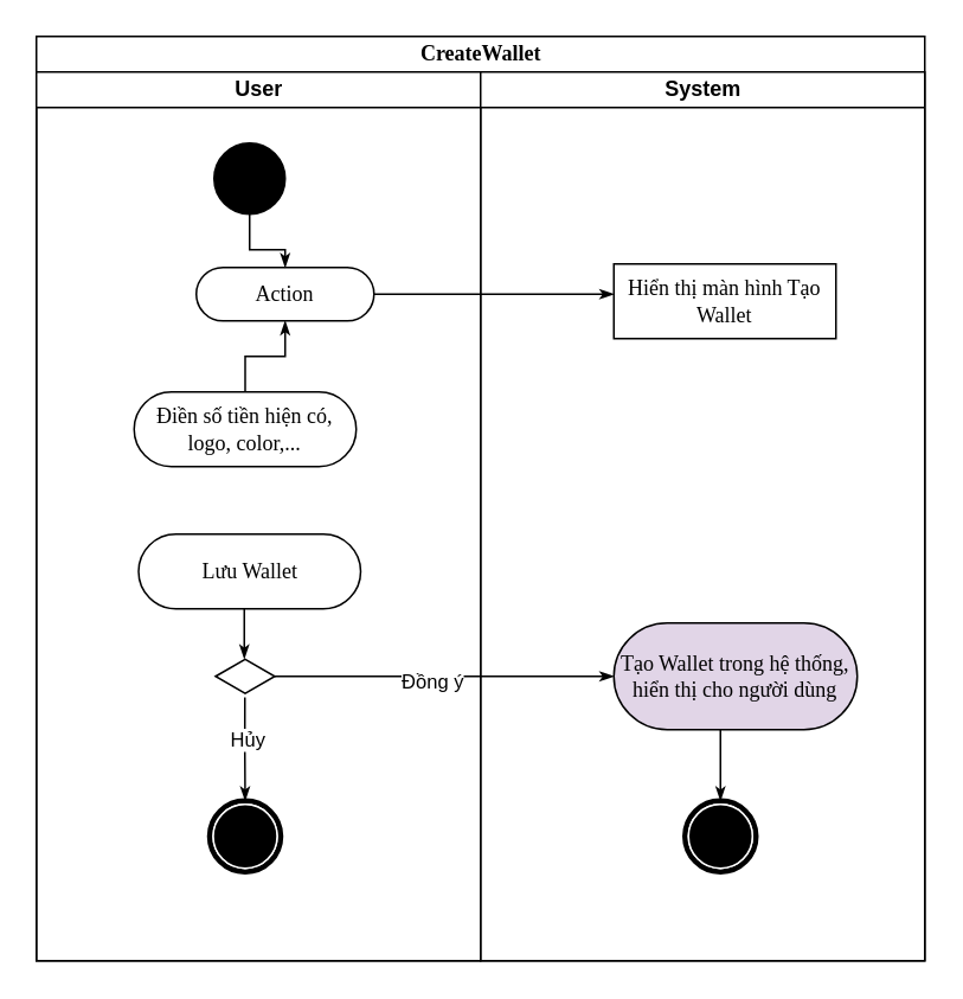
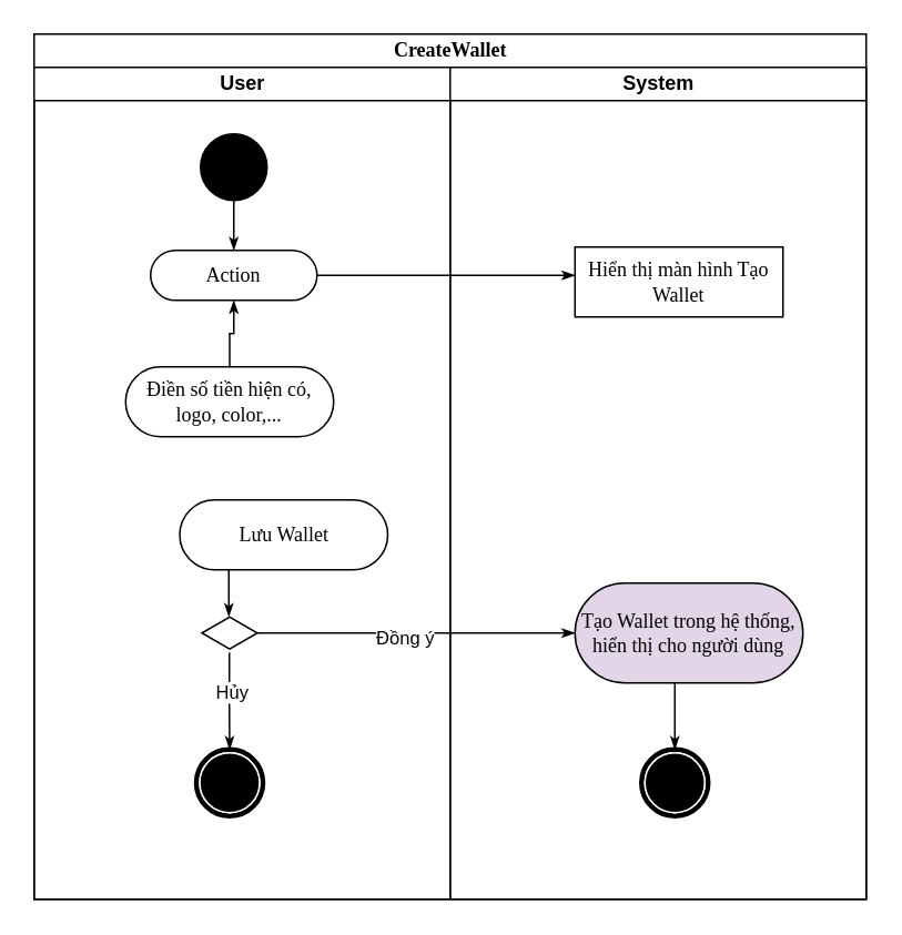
  <mxCell id="0" />
  <mxCell id="1" parent="0" />
  <mxCell id="2" value="CreateWallet" style="swimlane;html=1;childLayout=stackLayout;startSize=20;rounded=0;shadow=0;comic=0;labelBackgroundColor=none;strokeWidth=1;fontFamily=Verdana;fontSize=12;align=center;" parent="1" vertex="1"><mxGeometry x="20" y="20" width="500" height="520" as="geometry" /></mxCell>
  <mxCell id="3" value="User" style="swimlane;html=1;startSize=20;" parent="2" vertex="1"><mxGeometry y="20" width="250" height="500" as="geometry" /></mxCell>
  <mxCell id="4" value="" style="ellipse;whiteSpace=wrap;html=1;rounded=0;shadow=0;comic=0;labelBackgroundColor=none;strokeWidth=1;fillColor=#000000;fontFamily=Verdana;fontSize=12;align=center;" parent="3" vertex="1"><mxGeometry x="100" y="40" width="40" height="40" as="geometry" /></mxCell>
- <mxCell id="5" value="Action" style="rounded=1;whiteSpace=wrap;html=1;shadow=0;comic=0;labelBackgroundColor=none;strokeWidth=1;fontFamily=Verdana;fontSize=12;align=center;arcSize=50;" parent="3" vertex="1"><mxGeometry x="90" y="110" width="100" height="30" as="geometry" /></mxCell>
+ <mxCell id="5" value="Action" style="rounded=1;whiteSpace=wrap;html=1;shadow=0;comic=0;labelBackgroundColor=none;strokeWidth=1;fontFamily=Verdana;fontSize=12;align=center;arcSize=50;" parent="3" vertex="1"><mxGeometry x="70" y="110" width="100" height="30" as="geometry" /></mxCell>
  <mxCell id="6" style="edgeStyle=orthogonalEdgeStyle;rounded=0;html=1;labelBackgroundColor=none;startArrow=none;startFill=0;startSize=5;endArrow=classicThin;endFill=1;endSize=5;jettySize=auto;orthogonalLoop=1;strokeWidth=1;fontFamily=Verdana;fontSize=12" parent="3" source="4" target="5" edge="1"><mxGeometry relative="1" as="geometry" /></mxCell>
  <mxCell id="7" value="Điền số tiền hiện có, logo, color,..." style="rounded=1;whiteSpace=wrap;html=1;shadow=0;comic=0;labelBackgroundColor=none;strokeWidth=1;fontFamily=Verdana;fontSize=12;align=center;arcSize=50;" vertex="1" parent="3"><mxGeometry x="55" y="180" width="125" height="42" as="geometry" /></mxCell>
  <mxCell id="8" value="" style="html=1;whiteSpace=wrap;aspect=fixed;shape=isoRectangle;" vertex="1" parent="3"><mxGeometry x="100.84" y="330" width="33.33" height="20" as="geometry" /></mxCell>
  <mxCell id="9" value="" style="shape=mxgraph.bpmn.shape;html=1;verticalLabelPosition=bottom;labelBackgroundColor=#ffffff;verticalAlign=top;perimeter=ellipsePerimeter;outline=end;symbol=terminate;rounded=0;shadow=0;comic=0;strokeWidth=1;fontFamily=Verdana;fontSize=12;align=center;" vertex="1" parent="3"><mxGeometry x="97.5" y="410" width="40" height="40" as="geometry" /></mxCell>
- <mxCell id="10" value="Lưu Wallet" style="rounded=1;whiteSpace=wrap;html=1;shadow=0;comic=0;labelBackgroundColor=none;strokeWidth=1;fontFamily=Verdana;fontSize=12;align=center;arcSize=50;" vertex="1" parent="3"><mxGeometry x="57.5" y="260" width="125" height="42" as="geometry" /></mxCell>
+ <mxCell id="10" value="Lưu Wallet" style="rounded=1;whiteSpace=wrap;html=1;shadow=0;comic=0;labelBackgroundColor=none;strokeWidth=1;fontFamily=Verdana;fontSize=12;align=center;arcSize=50;" vertex="1" parent="3"><mxGeometry x="87.5" y="260" width="125" height="42" as="geometry" /></mxCell>
  <mxCell id="11" style="edgeStyle=orthogonalEdgeStyle;rounded=0;html=1;labelBackgroundColor=none;startArrow=none;startFill=0;startSize=5;endArrow=classicThin;endFill=1;endSize=5;jettySize=auto;orthogonalLoop=1;strokeWidth=1;fontFamily=Verdana;fontSize=12;" edge="1" parent="3" source="7" target="5"><mxGeometry relative="1" as="geometry"><mxPoint x="120" y="200" as="sourcePoint" /><mxPoint x="130" y="120" as="targetPoint" /></mxGeometry></mxCell>
  <mxCell id="12" style="edgeStyle=orthogonalEdgeStyle;rounded=0;html=1;labelBackgroundColor=none;startArrow=none;startFill=0;startSize=5;endArrow=classicThin;endFill=1;endSize=5;jettySize=auto;orthogonalLoop=1;strokeWidth=1;fontFamily=Verdana;fontSize=12;entryX=0.485;entryY=0.008;entryDx=0;entryDy=0;entryPerimeter=0;" edge="1" parent="3" source="10" target="8"><mxGeometry relative="1" as="geometry"><Array as="points"><mxPoint x="117" y="320" /><mxPoint x="117" y="320" /></Array><mxPoint x="208" y="340" as="sourcePoint" /><mxPoint y="387" as="targetPoint" /></mxGeometry></mxCell>
  <mxCell id="13" style="edgeStyle=orthogonalEdgeStyle;rounded=0;html=1;labelBackgroundColor=none;startArrow=none;startFill=0;startSize=5;endArrow=classicThin;endFill=1;endSize=5;jettySize=auto;orthogonalLoop=1;strokeWidth=1;fontFamily=Verdana;fontSize=12;exitX=0.495;exitY=1.093;exitDx=0;exitDy=0;exitPerimeter=0;" edge="1" parent="3" source="8" target="9"><mxGeometry relative="1" as="geometry"><Array as="points" /><mxPoint x="127" y="312" as="sourcePoint" /><mxPoint x="127" y="340" as="targetPoint" /></mxGeometry></mxCell>
  <mxCell id="14" value="Hủy" style="edgeLabel;html=1;align=center;verticalAlign=middle;resizable=0;points=[];" vertex="1" connectable="0" parent="13"><mxGeometry x="-0.18" y="1" relative="1" as="geometry"><mxPoint as="offset" /></mxGeometry></mxCell>
  <mxCell id="15" style="edgeStyle=orthogonalEdgeStyle;rounded=0;html=1;labelBackgroundColor=none;startArrow=none;startFill=0;startSize=5;endArrow=classicThin;endFill=1;endSize=5;jettySize=auto;orthogonalLoop=1;strokeWidth=1;fontFamily=Verdana;fontSize=12" edge="1" parent="2" target="17" source="5"><mxGeometry relative="1" as="geometry"><Array as="points"><mxPoint x="370" y="145" /><mxPoint x="370" y="145" /></Array><mxPoint x="170" y="90" as="sourcePoint" /></mxGeometry></mxCell>
  <mxCell id="16" value="System" style="swimlane;html=1;startSize=20;" parent="2" vertex="1"><mxGeometry x="250" y="20" width="250" height="500" as="geometry" /></mxCell>
  <mxCell id="17" value="Hiển thị màn hình Tạo Wallet" style="whiteSpace=wrap;html=1;shadow=0;comic=0;labelBackgroundColor=none;strokeWidth=1;fontFamily=Verdana;fontSize=12;align=center;arcSize=50;rounded=0;" vertex="1" parent="16"><mxGeometry x="75" y="108" width="125" height="42" as="geometry" /></mxCell>
  <mxCell id="18" value="" style="shape=mxgraph.bpmn.shape;html=1;verticalLabelPosition=bottom;labelBackgroundColor=#ffffff;verticalAlign=top;perimeter=ellipsePerimeter;outline=end;symbol=terminate;rounded=0;shadow=0;comic=0;strokeWidth=1;fontFamily=Verdana;fontSize=12;align=center;" parent="16" vertex="1"><mxGeometry x="115" y="410" width="40" height="40" as="geometry" /></mxCell>
  <mxCell id="19" value="Tạo Wallet trong hệ thống, hiển thị cho người dùng" style="rounded=1;whiteSpace=wrap;html=1;shadow=0;comic=0;labelBackgroundColor=none;strokeWidth=1;fontFamily=Verdana;fontSize=12;align=center;arcSize=50;fillColor=#e1d5e7;" vertex="1" parent="16"><mxGeometry x="75" y="310" width="137" height="60" as="geometry" /></mxCell>
  <mxCell id="20" style="edgeStyle=orthogonalEdgeStyle;rounded=0;html=1;labelBackgroundColor=none;startArrow=none;startFill=0;startSize=5;endArrow=classicThin;endFill=1;endSize=5;jettySize=auto;orthogonalLoop=1;strokeWidth=1;fontFamily=Verdana;fontSize=12;entryX=0.5;entryY=0;entryDx=0;entryDy=0;" edge="1" parent="16" source="19" target="18"><mxGeometry relative="1" as="geometry"><Array as="points"><mxPoint x="135" y="380" /><mxPoint x="135" y="380" /></Array><mxPoint x="-85" y="390" as="sourcePoint" /><mxPoint x="70" y="390" as="targetPoint" /></mxGeometry></mxCell>
  <mxCell id="21" style="edgeStyle=orthogonalEdgeStyle;rounded=0;html=1;labelBackgroundColor=none;startArrow=none;startFill=0;startSize=5;endArrow=classicThin;endFill=1;endSize=5;jettySize=auto;orthogonalLoop=1;strokeWidth=1;fontFamily=Verdana;fontSize=12" edge="1" parent="2" source="8" target="19"><mxGeometry relative="1" as="geometry"><Array as="points" /><mxPoint x="140" y="359.41" as="sourcePoint" /><mxPoint x="295" y="359.41" as="targetPoint" /></mxGeometry></mxCell>
  <mxCell id="22" value="Đồng ý" style="edgeLabel;html=1;align=center;verticalAlign=middle;resizable=0;points=[];" vertex="1" connectable="0" parent="21"><mxGeometry x="-0.074" y="-2" relative="1" as="geometry"><mxPoint as="offset" /></mxGeometry></mxCell>
